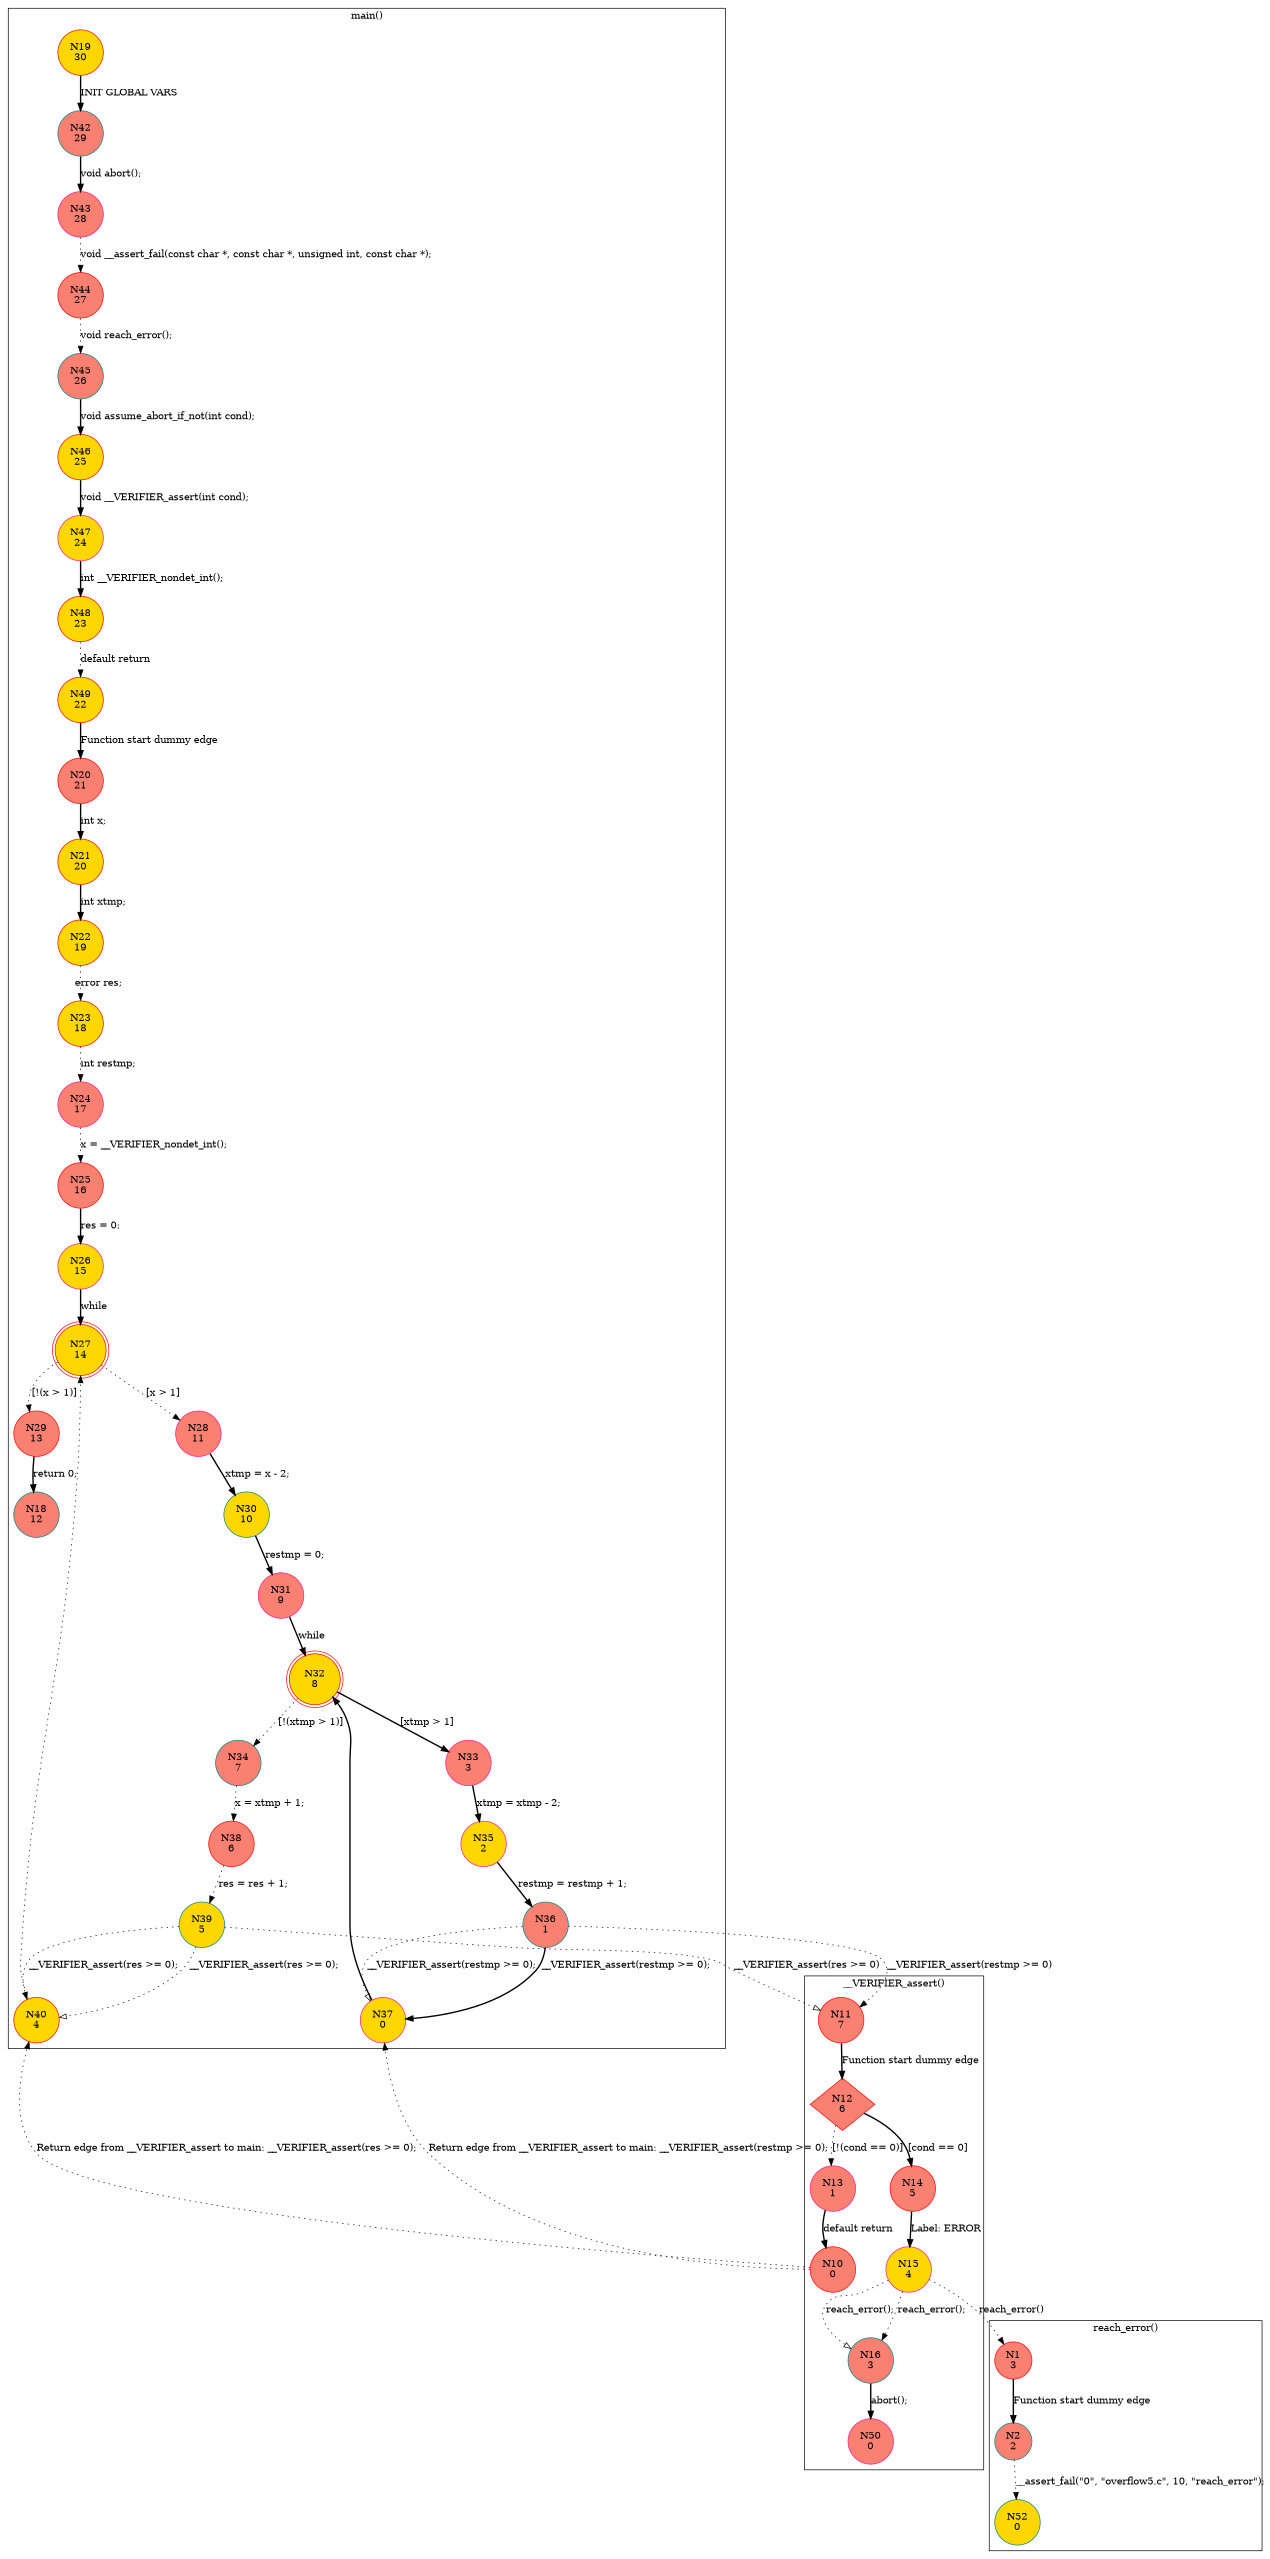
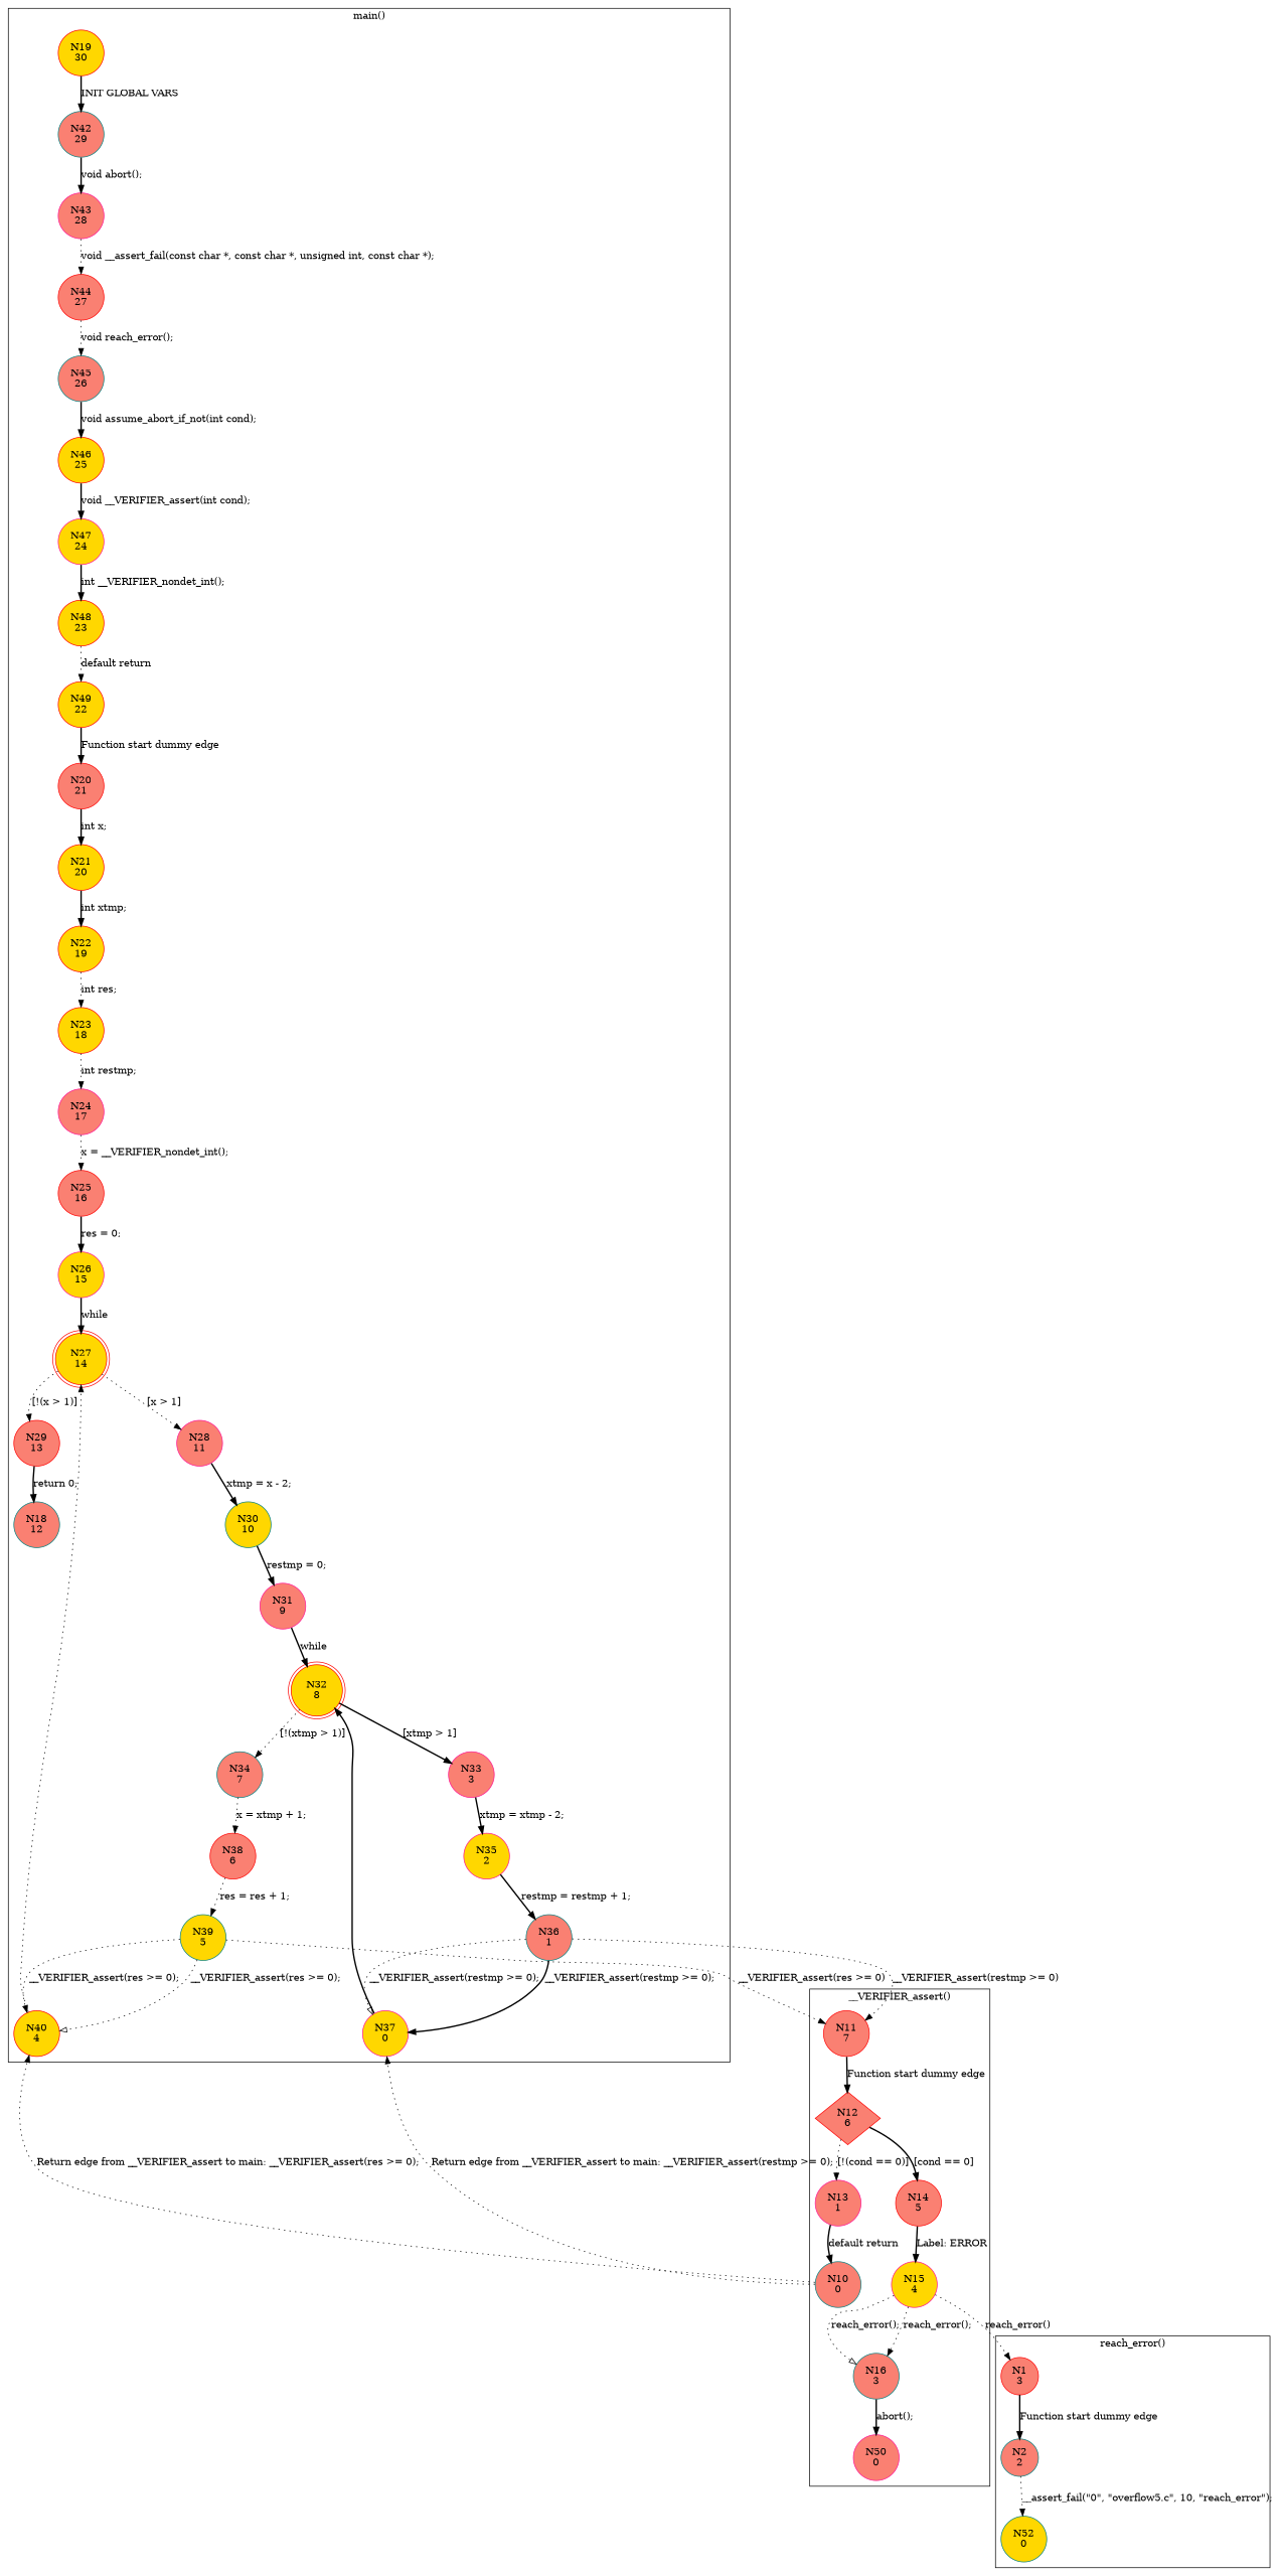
  digraph {
    node [color=red fillcolor=salmon shape=circle style=filled]
    edge [style=bold]
    n1 [label="N11\n7"]
    n2 [label="N12\n6" shape=diamond]
    n3 [color=deeppink label="N13\n1"]
    n4 [label="N14\n5"]
-   n5 [label="N10\n0"]
+   n5 [color=teal label="N10\n0"]
    n6 [color=deeppink fillcolor=gold label="N15\n4"]
    n7 [color=teal label="N16\n3"]
    n8 [color=deeppink label="N50\n0"]
    n9 [fillcolor=gold label="N19\n30"]
    n10 [color=teal label="N42\n29"]
    n11 [color=deeppink label="N43\n28"]
    n12 [label="N44\n27"]
    n13 [color=teal label="N45\n26"]
    n14 [fillcolor=gold label="N46\n25"]
    n15 [color=deeppink fillcolor=gold label="N47\n24"]
    n16 [fillcolor=gold label="N48\n23"]
    n17 [fillcolor=gold label="N49\n22"]
    n18 [label="N20\n21"]
    n19 [fillcolor=gold label="N21\n20"]
    n20 [fillcolor=gold label="N22\n19"]
    n21 [fillcolor=gold label="N23\n18"]
    n22 [color=deeppink label="N24\n17"]
    n23 [label="N25\n16"]
    n24 [color=deeppink fillcolor=gold label="N26\n15"]
    n25 [fillcolor=gold label="N27\n14" shape=doublecircle]
    n26 [label="N29\n13"]
    n27 [color=deeppink label="N28\n11"]
    n28 [color=teal label="N18\n12"]
    n29 [color=teal fillcolor=gold label="N30\n10"]
    n30 [color=deeppink label="N31\n9"]
    n31 [fillcolor=gold label="N32\n8" shape=doublecircle]
    n32 [color=teal label="N34\n7"]
    n33 [color=deeppink label="N33\n3"]
    n34 [label="N38\n6"]
    n35 [color=teal fillcolor=gold label="N39\n5"]
    n36 [fillcolor=gold label="N40\n4"]
    n37 [color=deeppink fillcolor=gold label="N37\n0"]
    n38 [color=deeppink fillcolor=gold label="N35\n2"]
    n39 [color=teal label="N36\n1"]
    n40 [label="N1\n3"]
    n41 [color=teal label="N2\n2"]
    n42 [color=teal fillcolor=gold label="N52\n0"]
    subgraph cluster_1 {
      label="__VERIFIER_assert()"
      n1
      n2
      n3
      n4
      n5
      n6
      n7
      n8
    }
    subgraph cluster_2 {
      label="assume_abort_if_not()"
    }
    subgraph cluster_3 {
      label="main()"
      n9
      n10
      n11
      n12
      n13
      n14
      n15
      n16
      n17
      n18
      n19
      n20
      n21
      n22
      n23
      n24
      n25
      n26
      n27
      n28
      n29
      n30
      n31
      n32
      n33
      n34
      n35
      n36
      n37
      n38
      n39
    }
    subgraph cluster_4 {
      label="reach_error()"
      n40
      n41
      n42
    }
    n1 -> n2 [label="Function start dummy edge"]
    n2 -> n3 [label="[!(cond == 0)]" style=dotted]
    n2 -> n4 [label="[cond == 0]"]
    n3 -> n5 [label="default return"]
    n4 -> n6 [label="Label: ERROR"]
    n5 -> n36 [label="Return edge from __VERIFIER_assert to main: __VERIFIER_assert(res >= 0);" style=dotted]
    n5 -> n37 [label="Return edge from __VERIFIER_assert to main: __VERIFIER_assert(restmp >= 0);" style=dotted]
    n6 -> n7 [arrowhead=empty label="reach_error();" style=dotted]
    n6 -> n7 [label="reach_error();" style=dotted]
    n6 -> n40 [label="reach_error()" style=dotted]
    n7 -> n8 [label="abort();"]
    n9 -> n10 [label="INIT GLOBAL VARS"]
    n10 -> n11 [label="void abort();"]
    n11 -> n12 [label="void __assert_fail(const char *, const char *, unsigned int, const char *);" style=dotted]
    n12 -> n13 [label="void reach_error();" style=dotted]
    n13 -> n14 [label="void assume_abort_if_not(int cond);"]
    n14 -> n15 [label="void __VERIFIER_assert(int cond);"]
    n15 -> n16 [label="int __VERIFIER_nondet_int();"]
    n16 -> n17 [label="default return" style=dotted]
    n17 -> n18 [label="Function start dummy edge"]
    n18 -> n19 [label="int x;"]
    n19 -> n20 [label="int xtmp;"]
-   n20 -> n21 [label="error res;" style=dotted]
+   n20 -> n21 [label="int res;" style=dotted]
    n21 -> n22 [label="int restmp;" style=dotted]
    n22 -> n23 [label="x = __VERIFIER_nondet_int();" style=dotted]
    n23 -> n24 [label="res = 0;"]
    n24 -> n25 [label=while]
    n25 -> n26 [label="[!(x > 1)]" style=dotted]
    n25 -> n27 [label="[x > 1]" style=dotted]
    n26 -> n28 [label="return 0;"]
    n27 -> n29 [label="xtmp = x - 2;"]
    n29 -> n30 [label="restmp = 0;"]
    n30 -> n31 [label=while]
    n31 -> n32 [label="[!(xtmp > 1)]" style=dotted]
    n31 -> n33 [label="[xtmp > 1]"]
    n32 -> n34 [label="x = xtmp + 1;" style=dotted]
    n33 -> n38 [label="xtmp = xtmp - 2;"]
    n34 -> n35 [label="res = res + 1;" style=dotted]
-   n35 -> n1 [label="__VERIFIER_assert(res >= 0)" style=dotted arrowhead=empty]
+   n35 -> n1 [label="__VERIFIER_assert(res >= 0)" style=dotted]
    n35 -> n36 [arrowhead=empty label="__VERIFIER_assert(res >= 0);" style=dotted]
    n35 -> n36 [label="__VERIFIER_assert(res >= 0);" style=dotted]
    n36 -> n25 [style=dotted]
    n37 -> n31
    n38 -> n39 [label="restmp = restmp + 1;"]
    n39 -> n1 [label="__VERIFIER_assert(restmp >= 0)" style=dotted]
    n39 -> n37 [arrowhead=empty label="__VERIFIER_assert(restmp >= 0);" style=dotted]
    n39 -> n37 [label="__VERIFIER_assert(restmp >= 0);"]
    n40 -> n41 [label="Function start dummy edge"]
    n41 -> n42 [label="__assert_fail(\"0\", \"overflow5.c\", 10, \"reach_error\");" style=dotted]
  }
